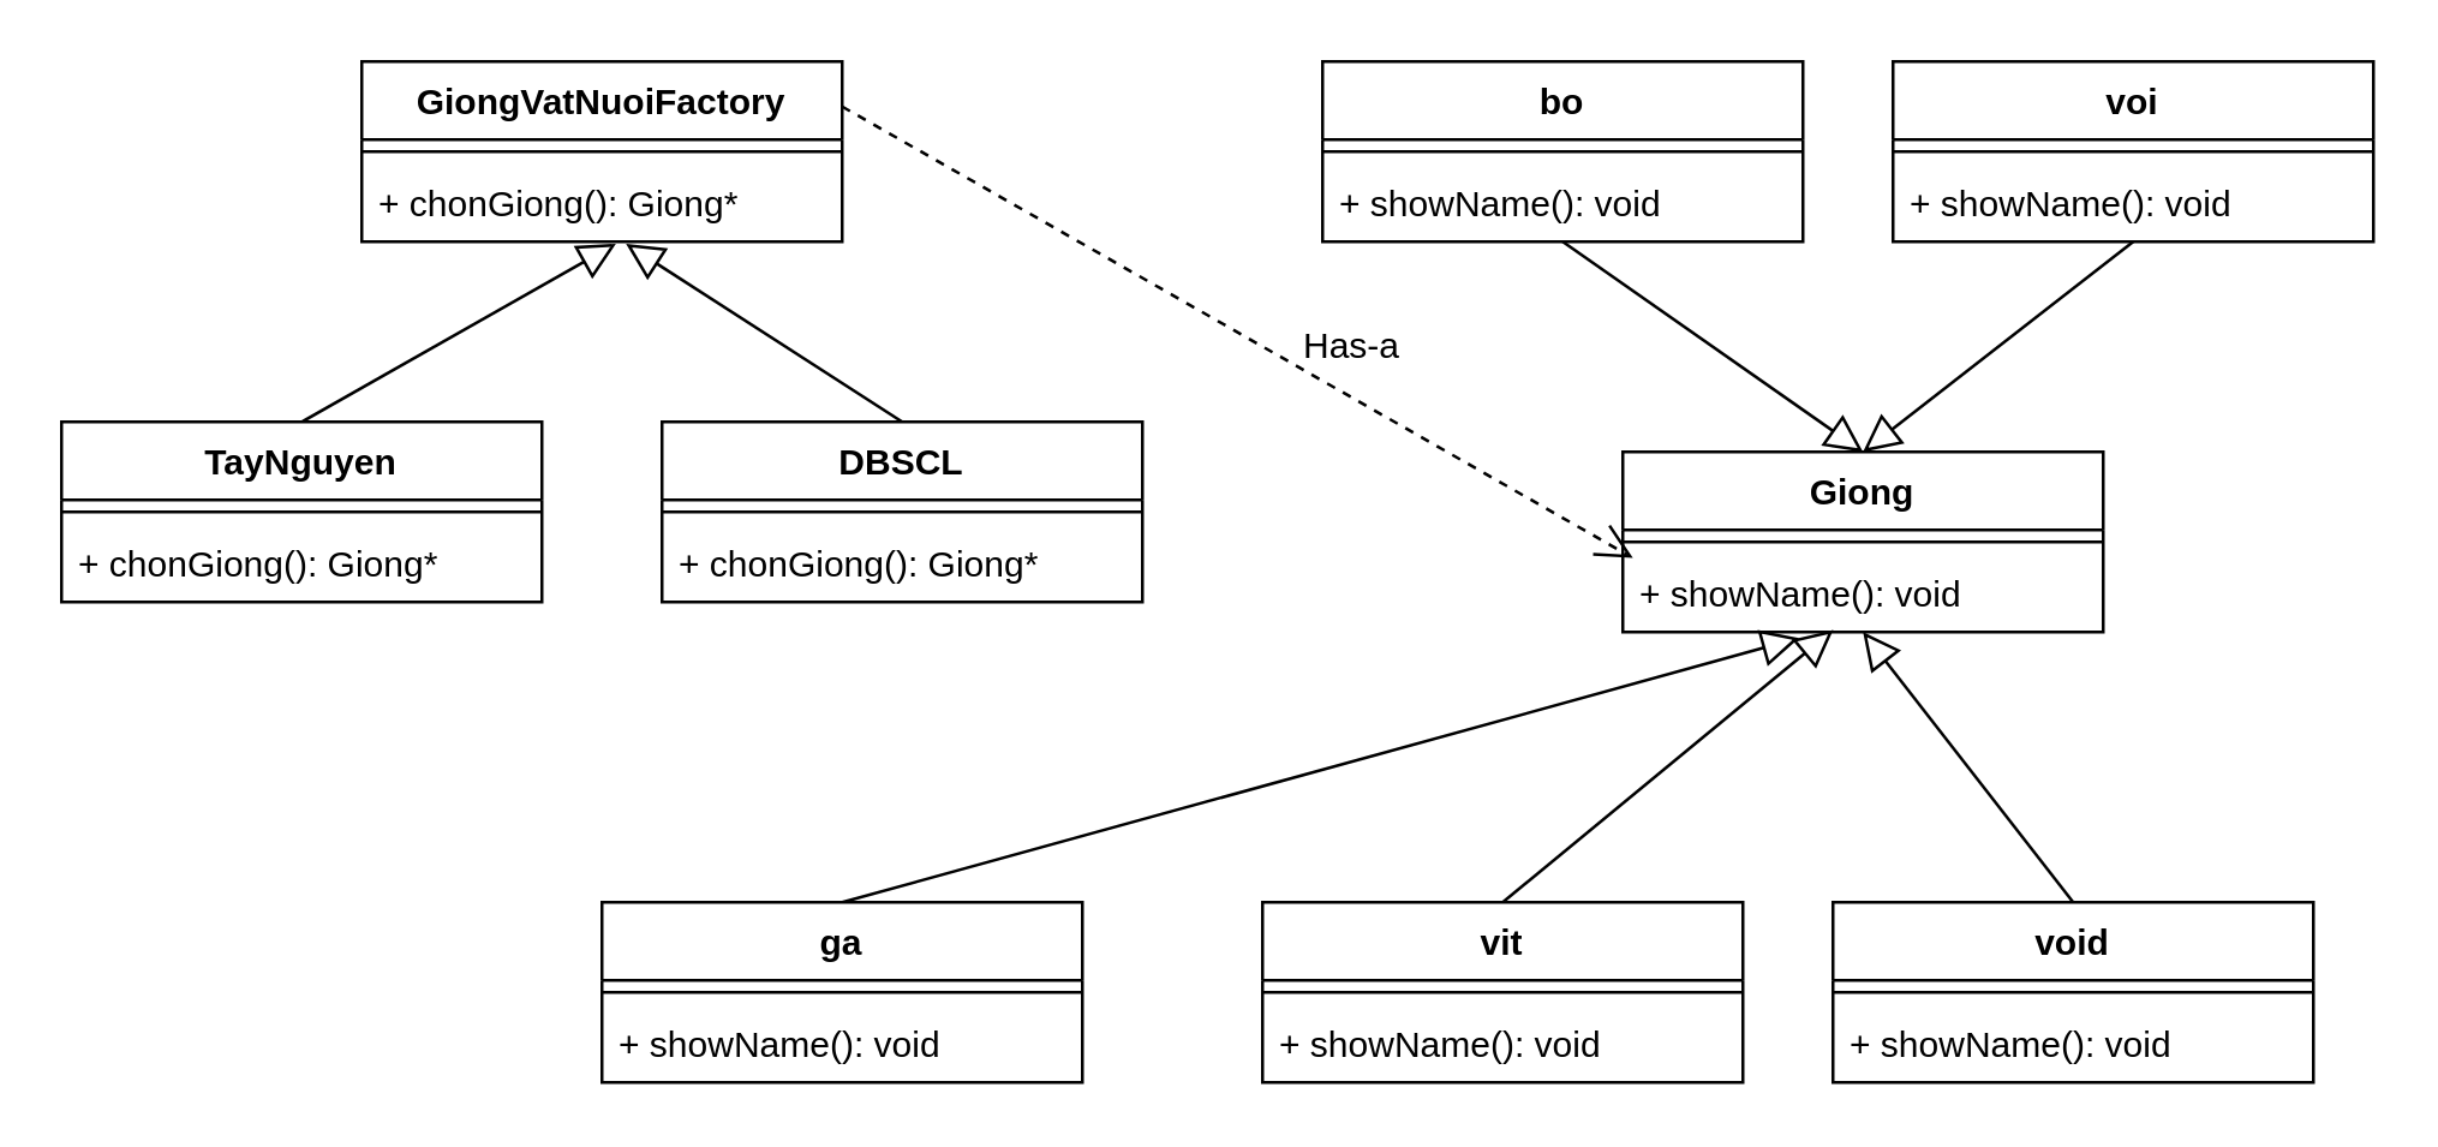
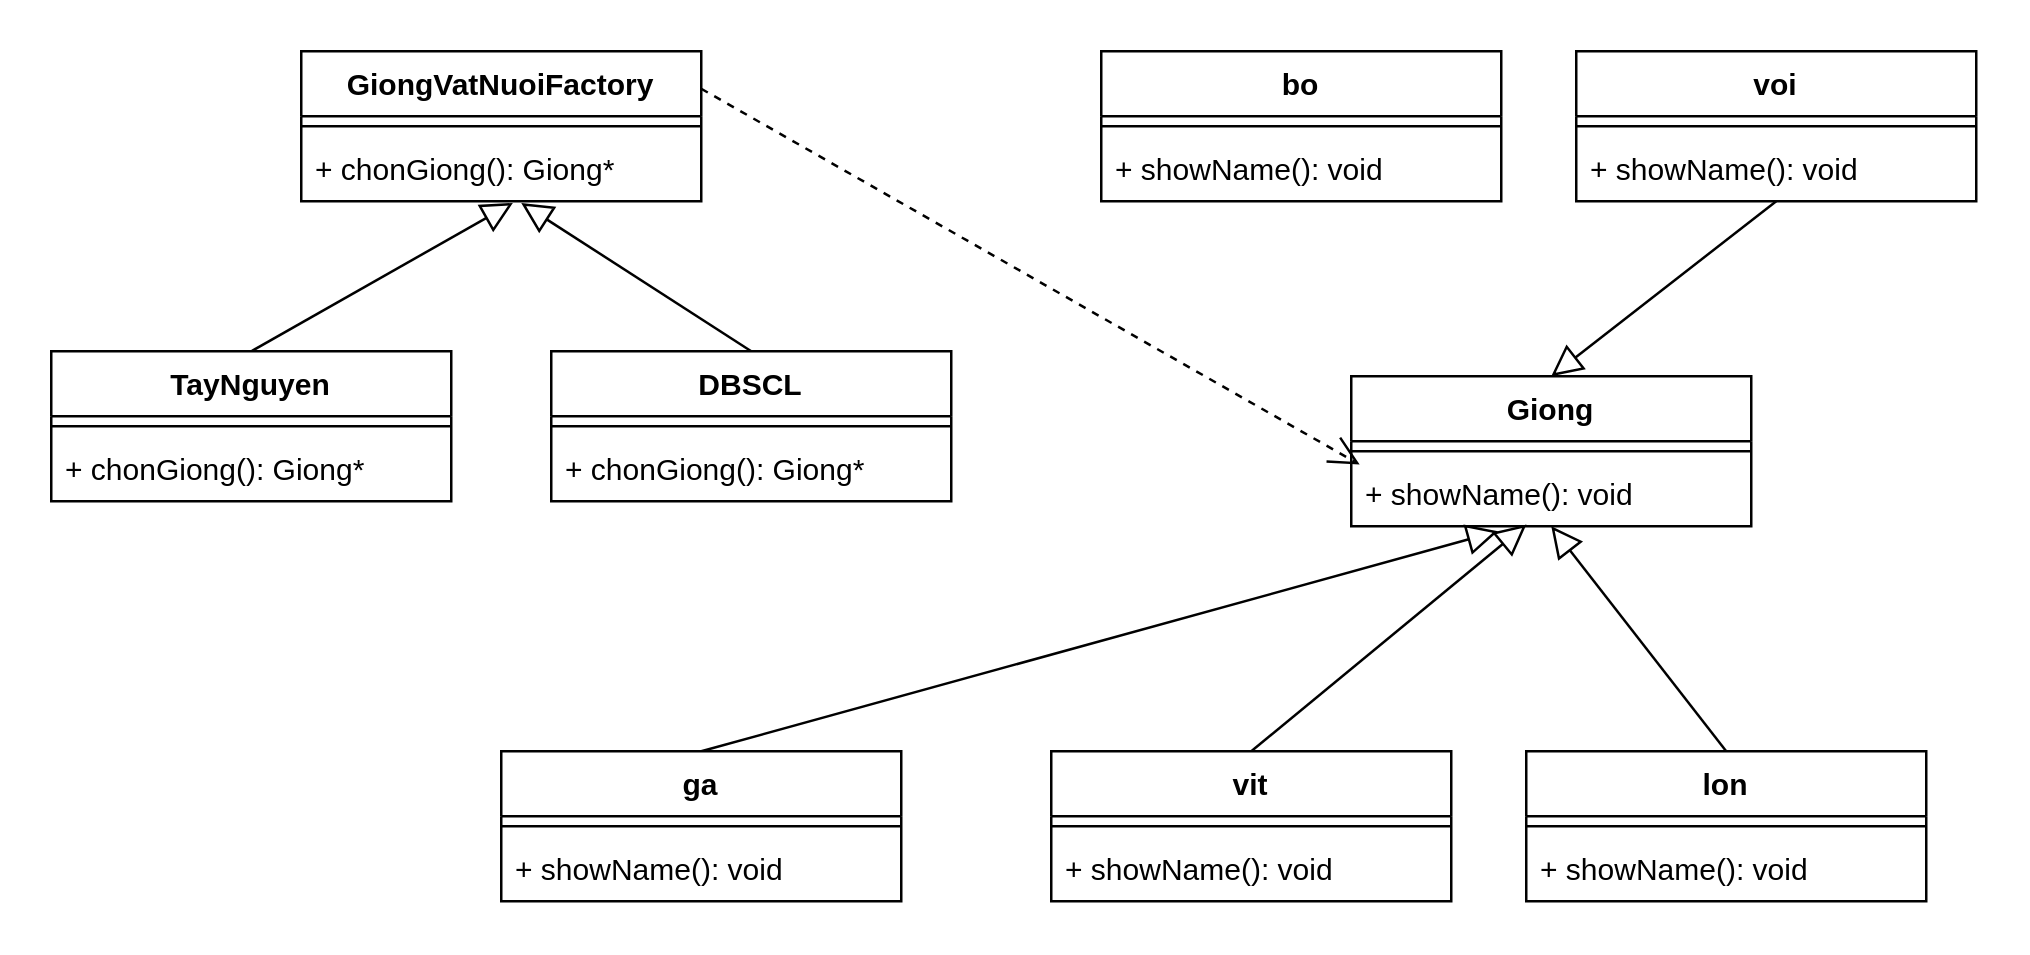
  <mxCell id="0" />
  <mxCell id="1" parent="0" />
  <mxCell id="2" style="edgeStyle=none;rounded=0;orthogonalLoop=1;jettySize=auto;html=1;exitX=1;exitY=0.25;exitDx=0;exitDy=0;entryX=0.021;entryY=0.051;entryDx=0;entryDy=0;entryPerimeter=0;endArrow=open;endFill=0;endSize=10;dashed=1;" parent="1" source="3" target="16" edge="1"><mxGeometry relative="1" as="geometry" /></mxCell>
  <mxCell id="3" value="GiongVatNuoiFactory" style="swimlane;fontStyle=1;align=center;verticalAlign=top;childLayout=stackLayout;horizontal=1;startSize=26;horizontalStack=0;resizeParent=1;resizeParentMax=0;resizeLast=0;collapsible=1;marginBottom=0;" parent="1" vertex="1"><mxGeometry x="120" y="20" width="160" height="60" as="geometry" /></mxCell>
  <mxCell id="4" value="" style="line;strokeWidth=1;fillColor=none;align=left;verticalAlign=middle;spacingTop=-1;spacingLeft=3;spacingRight=3;rotatable=0;labelPosition=right;points=[];portConstraint=eastwest;" parent="3" vertex="1"><mxGeometry y="26" width="160" height="8" as="geometry" /></mxCell>
  <mxCell id="5" value="+ chonGiong(): Giong*" style="text;strokeColor=none;fillColor=none;align=left;verticalAlign=top;spacingLeft=4;spacingRight=4;overflow=hidden;rotatable=0;points=[[0,0.5],[1,0.5]];portConstraint=eastwest;" parent="3" vertex="1"><mxGeometry y="34" width="160" height="26" as="geometry" /></mxCell>
  <mxCell id="6" style="rounded=0;orthogonalLoop=1;jettySize=auto;html=1;exitX=0.5;exitY=0;exitDx=0;exitDy=0;entryX=0.529;entryY=1.026;entryDx=0;entryDy=0;entryPerimeter=0;endArrow=block;endFill=0;endSize=10;" parent="1" source="7" target="5" edge="1"><mxGeometry relative="1" as="geometry" /></mxCell>
  <mxCell id="7" value="TayNguyen" style="swimlane;fontStyle=1;align=center;verticalAlign=top;childLayout=stackLayout;horizontal=1;startSize=26;horizontalStack=0;resizeParent=1;resizeParentMax=0;resizeLast=0;collapsible=1;marginBottom=0;" parent="1" vertex="1"><mxGeometry x="20" y="140" width="160" height="60" as="geometry" /></mxCell>
  <mxCell id="8" value="" style="line;strokeWidth=1;fillColor=none;align=left;verticalAlign=middle;spacingTop=-1;spacingLeft=3;spacingRight=3;rotatable=0;labelPosition=right;points=[];portConstraint=eastwest;" parent="7" vertex="1"><mxGeometry y="26" width="160" height="8" as="geometry" /></mxCell>
  <mxCell id="9" value="+ chonGiong(): Giong*" style="text;strokeColor=none;fillColor=none;align=left;verticalAlign=top;spacingLeft=4;spacingRight=4;overflow=hidden;rotatable=0;points=[[0,0.5],[1,0.5]];portConstraint=eastwest;" parent="7" vertex="1"><mxGeometry y="34" width="160" height="26" as="geometry" /></mxCell>
  <mxCell id="10" style="edgeStyle=none;rounded=0;orthogonalLoop=1;jettySize=auto;html=1;exitX=0.5;exitY=0;exitDx=0;exitDy=0;entryX=0.55;entryY=1.026;entryDx=0;entryDy=0;entryPerimeter=0;endArrow=block;endFill=0;endSize=10;" parent="1" source="11" target="5" edge="1"><mxGeometry relative="1" as="geometry" /></mxCell>
  <mxCell id="11" value="DBSCL" style="swimlane;fontStyle=1;align=center;verticalAlign=top;childLayout=stackLayout;horizontal=1;startSize=26;horizontalStack=0;resizeParent=1;resizeParentMax=0;resizeLast=0;collapsible=1;marginBottom=0;" parent="1" vertex="1"><mxGeometry x="220" y="140" width="160" height="60" as="geometry" /></mxCell>
  <mxCell id="12" value="" style="line;strokeWidth=1;fillColor=none;align=left;verticalAlign=middle;spacingTop=-1;spacingLeft=3;spacingRight=3;rotatable=0;labelPosition=right;points=[];portConstraint=eastwest;" parent="11" vertex="1"><mxGeometry y="26" width="160" height="8" as="geometry" /></mxCell>
  <mxCell id="13" value="+ chonGiong(): Giong*" style="text;strokeColor=none;fillColor=none;align=left;verticalAlign=top;spacingLeft=4;spacingRight=4;overflow=hidden;rotatable=0;points=[[0,0.5],[1,0.5]];portConstraint=eastwest;" parent="11" vertex="1"><mxGeometry y="34" width="160" height="26" as="geometry" /></mxCell>
  <mxCell id="14" value="Giong" style="swimlane;fontStyle=1;align=center;verticalAlign=top;childLayout=stackLayout;horizontal=1;startSize=26;horizontalStack=0;resizeParent=1;resizeParentMax=0;resizeLast=0;collapsible=1;marginBottom=0;" parent="1" vertex="1"><mxGeometry x="540" y="150" width="160" height="60" as="geometry" /></mxCell>
  <mxCell id="15" value="" style="line;strokeWidth=1;fillColor=none;align=left;verticalAlign=middle;spacingTop=-1;spacingLeft=3;spacingRight=3;rotatable=0;labelPosition=right;points=[];portConstraint=eastwest;" parent="14" vertex="1"><mxGeometry y="26" width="160" height="8" as="geometry" /></mxCell>
  <mxCell id="16" value="+ showName(): void" style="text;strokeColor=none;fillColor=none;align=left;verticalAlign=top;spacingLeft=4;spacingRight=4;overflow=hidden;rotatable=0;points=[[0,0.5],[1,0.5]];portConstraint=eastwest;" parent="14" vertex="1"><mxGeometry y="34" width="160" height="26" as="geometry" /></mxCell>
- <mxCell id="17" style="edgeStyle=none;rounded=0;orthogonalLoop=1;jettySize=auto;html=1;exitX=0.5;exitY=1;exitDx=0;exitDy=0;entryX=0.5;entryY=0;entryDx=0;entryDy=0;endArrow=block;endFill=0;endSize=10;" parent="1" source="18" target="14" edge="1"><mxGeometry relative="1" as="geometry" /></mxCell>
  <mxCell id="18" value="bo" style="swimlane;fontStyle=1;align=center;verticalAlign=top;childLayout=stackLayout;horizontal=1;startSize=26;horizontalStack=0;resizeParent=1;resizeParentMax=0;resizeLast=0;collapsible=1;marginBottom=0;" parent="1" vertex="1"><mxGeometry x="440" y="20" width="160" height="60" as="geometry" /></mxCell>
  <mxCell id="19" value="" style="line;strokeWidth=1;fillColor=none;align=left;verticalAlign=middle;spacingTop=-1;spacingLeft=3;spacingRight=3;rotatable=0;labelPosition=right;points=[];portConstraint=eastwest;" parent="18" vertex="1"><mxGeometry y="26" width="160" height="8" as="geometry" /></mxCell>
  <mxCell id="20" value="+ showName(): void" style="text;strokeColor=none;fillColor=none;align=left;verticalAlign=top;spacingLeft=4;spacingRight=4;overflow=hidden;rotatable=0;points=[[0,0.5],[1,0.5]];portConstraint=eastwest;" parent="18" vertex="1"><mxGeometry y="34" width="160" height="26" as="geometry" /></mxCell>
  <mxCell id="21" style="edgeStyle=none;rounded=0;orthogonalLoop=1;jettySize=auto;html=1;exitX=0.5;exitY=1;exitDx=0;exitDy=0;endArrow=block;endFill=0;endSize=10;" parent="1" source="22" edge="1"><mxGeometry relative="1" as="geometry"><mxPoint x="620" y="150" as="targetPoint" /></mxGeometry></mxCell>
  <mxCell id="22" value="voi" style="swimlane;fontStyle=1;align=center;verticalAlign=top;childLayout=stackLayout;horizontal=1;startSize=26;horizontalStack=0;resizeParent=1;resizeParentMax=0;resizeLast=0;collapsible=1;marginBottom=0;" parent="1" vertex="1"><mxGeometry x="630" y="20" width="160" height="60" as="geometry" /></mxCell>
  <mxCell id="23" value="" style="line;strokeWidth=1;fillColor=none;align=left;verticalAlign=middle;spacingTop=-1;spacingLeft=3;spacingRight=3;rotatable=0;labelPosition=right;points=[];portConstraint=eastwest;" parent="22" vertex="1"><mxGeometry y="26" width="160" height="8" as="geometry" /></mxCell>
  <mxCell id="24" value="+ showName(): void" style="text;strokeColor=none;fillColor=none;align=left;verticalAlign=top;spacingLeft=4;spacingRight=4;overflow=hidden;rotatable=0;points=[[0,0.5],[1,0.5]];portConstraint=eastwest;" parent="22" vertex="1"><mxGeometry y="34" width="160" height="26" as="geometry" /></mxCell>
  <mxCell id="25" style="edgeStyle=none;rounded=0;orthogonalLoop=1;jettySize=auto;html=1;exitX=0.5;exitY=0;exitDx=0;exitDy=0;entryX=0.367;entryY=1.077;entryDx=0;entryDy=0;entryPerimeter=0;endArrow=block;endFill=0;endSize=10;" parent="1" source="26" target="16" edge="1"><mxGeometry relative="1" as="geometry" /></mxCell>
  <mxCell id="26" value="ga" style="swimlane;fontStyle=1;align=center;verticalAlign=top;childLayout=stackLayout;horizontal=1;startSize=26;horizontalStack=0;resizeParent=1;resizeParentMax=0;resizeLast=0;collapsible=1;marginBottom=0;" parent="1" vertex="1"><mxGeometry x="200" y="300" width="160" height="60" as="geometry" /></mxCell>
  <mxCell id="27" value="" style="line;strokeWidth=1;fillColor=none;align=left;verticalAlign=middle;spacingTop=-1;spacingLeft=3;spacingRight=3;rotatable=0;labelPosition=right;points=[];portConstraint=eastwest;" parent="26" vertex="1"><mxGeometry y="26" width="160" height="8" as="geometry" /></mxCell>
  <mxCell id="28" value="+ showName(): void" style="text;strokeColor=none;fillColor=none;align=left;verticalAlign=top;spacingLeft=4;spacingRight=4;overflow=hidden;rotatable=0;points=[[0,0.5],[1,0.5]];portConstraint=eastwest;" parent="26" vertex="1"><mxGeometry y="34" width="160" height="26" as="geometry" /></mxCell>
  <mxCell id="29" style="edgeStyle=none;rounded=0;orthogonalLoop=1;jettySize=auto;html=1;exitX=0.5;exitY=0;exitDx=0;exitDy=0;entryX=0.438;entryY=0.974;entryDx=0;entryDy=0;entryPerimeter=0;endArrow=block;endFill=0;endSize=10;" parent="1" source="30" target="16" edge="1"><mxGeometry relative="1" as="geometry" /></mxCell>
  <mxCell id="30" value="vit" style="swimlane;fontStyle=1;align=center;verticalAlign=top;childLayout=stackLayout;horizontal=1;startSize=26;horizontalStack=0;resizeParent=1;resizeParentMax=0;resizeLast=0;collapsible=1;marginBottom=0;" parent="1" vertex="1"><mxGeometry x="420" y="300" width="160" height="60" as="geometry" /></mxCell>
  <mxCell id="31" value="" style="line;strokeWidth=1;fillColor=none;align=left;verticalAlign=middle;spacingTop=-1;spacingLeft=3;spacingRight=3;rotatable=0;labelPosition=right;points=[];portConstraint=eastwest;" parent="30" vertex="1"><mxGeometry y="26" width="160" height="8" as="geometry" /></mxCell>
  <mxCell id="32" value="+ showName(): void" style="text;strokeColor=none;fillColor=none;align=left;verticalAlign=top;spacingLeft=4;spacingRight=4;overflow=hidden;rotatable=0;points=[[0,0.5],[1,0.5]];portConstraint=eastwest;" parent="30" vertex="1"><mxGeometry y="34" width="160" height="26" as="geometry" /></mxCell>
  <mxCell id="33" style="edgeStyle=none;rounded=0;orthogonalLoop=1;jettySize=auto;html=1;exitX=0.5;exitY=0;exitDx=0;exitDy=0;endArrow=block;endFill=0;endSize=10;" parent="1" source="34" edge="1"><mxGeometry relative="1" as="geometry"><mxPoint x="620" y="210" as="targetPoint" /></mxGeometry></mxCell>
- <mxCell id="34" value="void" style="swimlane;fontStyle=1;align=center;verticalAlign=top;childLayout=stackLayout;horizontal=1;startSize=26;horizontalStack=0;resizeParent=1;resizeParentMax=0;resizeLast=0;collapsible=1;marginBottom=0;" parent="1" vertex="1"><mxGeometry x="610" y="300" width="160" height="60" as="geometry" /></mxCell>
+ <mxCell id="34" value="lon" style="swimlane;fontStyle=1;align=center;verticalAlign=top;childLayout=stackLayout;horizontal=1;startSize=26;horizontalStack=0;resizeParent=1;resizeParentMax=0;resizeLast=0;collapsible=1;marginBottom=0;" parent="1" vertex="1"><mxGeometry x="610" y="300" width="160" height="60" as="geometry" /></mxCell>
  <mxCell id="35" value="" style="line;strokeWidth=1;fillColor=none;align=left;verticalAlign=middle;spacingTop=-1;spacingLeft=3;spacingRight=3;rotatable=0;labelPosition=right;points=[];portConstraint=eastwest;" parent="34" vertex="1"><mxGeometry y="26" width="160" height="8" as="geometry" /></mxCell>
  <mxCell id="36" value="+ showName(): void" style="text;strokeColor=none;fillColor=none;align=left;verticalAlign=top;spacingLeft=4;spacingRight=4;overflow=hidden;rotatable=0;points=[[0,0.5],[1,0.5]];portConstraint=eastwest;" parent="34" vertex="1"><mxGeometry y="34" width="160" height="26" as="geometry" /></mxCell>
- <mxCell id="37" value="Has-a" style="text;html=1;strokeColor=none;fillColor=none;align=center;verticalAlign=middle;whiteSpace=wrap;rounded=0;" parent="1" vertex="1"><mxGeometry x="420" y="100" width="60" height="30" as="geometry" /></mxCell>
